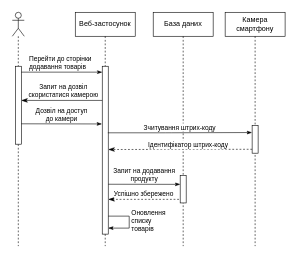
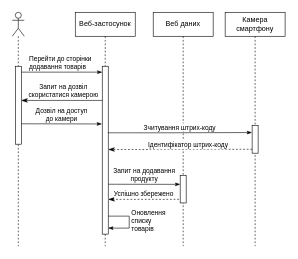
  <mxCell id="0" />
  <mxCell id="1" parent="0" />
  <mxCell id="2" value="Оновлення &lt;br&gt;списку &lt;br&gt;товарів" style="edgeStyle=orthogonalEdgeStyle;html=1;align=left;spacingLeft=2;endArrow=classicThin;rounded=0;endFill=1;strokeWidth=1;" parent="1" edge="1"><mxGeometry relative="1" as="geometry"><mxPoint x="175" y="360" as="sourcePoint" /><Array as="points"><mxPoint x="215" y="360" /><mxPoint x="215" y="380" /><mxPoint x="180" y="380" /></Array><mxPoint x="180" y="380" as="targetPoint" /></mxGeometry></mxCell>
  <mxCell id="3" value="&lt;div style=&quot;text-align: left&quot;&gt;Перейти до сторінки &lt;br&gt;додавання товарів&lt;/div&gt;" style="html=1;verticalAlign=bottom;endArrow=classicThin;entryX=0.45;entryY=0.256;entryDx=0;entryDy=0;entryPerimeter=0;endFill=1;" parent="1" source="12" target="4" edge="1"><mxGeometry width="80" relative="1" as="geometry"><mxPoint x="85" y="120" as="sourcePoint" /><mxPoint x="165" y="120" as="targetPoint" /></mxGeometry></mxCell>
  <mxCell id="4" value="Веб-застосунок" style="shape=umlLifeline;perimeter=lifelinePerimeter;whiteSpace=wrap;html=1;container=1;collapsible=0;recursiveResize=0;outlineConnect=0;" parent="1" vertex="1"><mxGeometry x="125" y="20" width="100" height="390" as="geometry" /></mxCell>
  <mxCell id="5" value="" style="html=1;points=[];perimeter=orthogonalPerimeter;" parent="4" vertex="1"><mxGeometry x="45" y="90" width="10" height="280" as="geometry" /></mxCell>
  <mxCell id="6" value="Камера смартфону" style="shape=umlLifeline;perimeter=lifelinePerimeter;whiteSpace=wrap;html=1;container=1;collapsible=0;recursiveResize=0;outlineConnect=0;" parent="1" vertex="1"><mxGeometry x="375" y="20" width="100" height="390" as="geometry" /></mxCell>
  <mxCell id="7" value="" style="html=1;points=[];perimeter=orthogonalPerimeter;" parent="6" vertex="1"><mxGeometry x="45" y="189" width="10" height="46" as="geometry" /></mxCell>
- <mxCell id="8" value="База даних" style="shape=umlLifeline;perimeter=lifelinePerimeter;whiteSpace=wrap;html=1;container=1;collapsible=0;recursiveResize=0;outlineConnect=0;" parent="1" vertex="1"><mxGeometry x="255" y="20" width="100" height="390" as="geometry" /></mxCell>
+ <mxCell id="8" value="Веб даних" style="shape=umlLifeline;perimeter=lifelinePerimeter;whiteSpace=wrap;html=1;container=1;collapsible=0;recursiveResize=0;outlineConnect=0;" parent="1" vertex="1"><mxGeometry x="255" y="20" width="100" height="390" as="geometry" /></mxCell>
  <mxCell id="9" value="" style="html=1;points=[];perimeter=orthogonalPerimeter;" parent="8" vertex="1"><mxGeometry x="45" y="272" width="10" height="46" as="geometry" /></mxCell>
  <mxCell id="10" value="Запит на додавання&lt;br&gt;продукту" style="html=1;verticalAlign=bottom;endArrow=classicThin;entryX=0;entryY=0.326;entryDx=0;entryDy=0;entryPerimeter=0;exitX=1.015;exitY=0.703;exitDx=0;exitDy=0;exitPerimeter=0;endFill=1;" parent="1" source="5" target="9" edge="1"><mxGeometry relative="1" as="geometry"><mxPoint x="181.41" y="307.06" as="sourcePoint" /></mxGeometry></mxCell>
  <mxCell id="11" value="Успішно збережено" style="html=1;verticalAlign=bottom;endArrow=classicThin;dashed=1;endSize=8;exitX=-0.2;exitY=0.87;exitDx=0;exitDy=0;exitPerimeter=0;entryX=1.022;entryY=0.793;entryDx=0;entryDy=0;entryPerimeter=0;endFill=1;" parent="1" source="9" target="5" edge="1"><mxGeometry relative="1" as="geometry"><mxPoint x="185" y="332" as="targetPoint" /></mxGeometry></mxCell>
  <mxCell id="12" value="" style="shape=umlLifeline;participant=umlActor;perimeter=lifelinePerimeter;whiteSpace=wrap;html=1;container=1;collapsible=0;recursiveResize=0;verticalAlign=top;spacingTop=36;labelBackgroundColor=#ffffff;outlineConnect=0;" parent="1" vertex="1"><mxGeometry x="20" y="20" width="20" height="390" as="geometry" /></mxCell>
  <mxCell id="13" value="" style="html=1;points=[];perimeter=orthogonalPerimeter;" parent="12" vertex="1"><mxGeometry x="5" y="90" width="10" height="130" as="geometry" /></mxCell>
  <mxCell id="14" value="Зчитування штрих-коду" style="html=1;verticalAlign=bottom;endArrow=classicThin;exitX=0.929;exitY=0.375;exitDx=0;exitDy=0;exitPerimeter=0;entryX=-0.028;entryY=0.121;entryDx=0;entryDy=0;entryPerimeter=0;endFill=1;" parent="1" edge="1"><mxGeometry relative="1" as="geometry"><mxPoint x="179.29" y="221" as="sourcePoint" /><mxPoint x="419.72" y="220.566" as="targetPoint" /><Array as="points"><mxPoint x="275" y="221" /></Array></mxGeometry></mxCell>
  <mxCell id="15" value="" style="html=1;verticalAlign=bottom;endArrow=classicThin;dashed=1;endSize=8;exitX=0;exitY=0.95;entryX=1.015;entryY=0.496;entryDx=0;entryDy=0;entryPerimeter=0;endFill=1;" parent="1" target="5" edge="1"><mxGeometry relative="1" as="geometry"><mxPoint x="185" y="249" as="targetPoint" /><mxPoint x="420" y="248.5" as="sourcePoint" /></mxGeometry></mxCell>
  <mxCell id="16" value="&lt;font style=&quot;font-size: 11px&quot;&gt;Ідентифікатор штрих-коду&lt;/font&gt;" style="text;html=1;align=center;verticalAlign=middle;resizable=0;points=[];;labelBackgroundColor=#ffffff;" parent="15" vertex="1" connectable="0"><mxGeometry x="-0.205" y="-4" relative="1" as="geometry"><mxPoint x="-12.5" y="-4.5" as="offset" /></mxGeometry></mxCell>
  <mxCell id="17" value="Запит на дозвіл&lt;br&gt;скористатися камерою" style="html=1;verticalAlign=bottom;endArrow=classicThin;endSize=8;exitX=0;exitY=0.95;endFill=1;" parent="1" edge="1"><mxGeometry x="-0.037" relative="1" as="geometry"><mxPoint x="35" y="167" as="targetPoint" /><mxPoint x="170" y="167" as="sourcePoint" /><mxPoint as="offset" /></mxGeometry></mxCell>
  <mxCell id="18" value="Дозвіл на доступ &lt;br&gt;до камери" style="html=1;verticalAlign=bottom;endArrow=classicThin;entryX=-0.055;entryY=0.308;entryDx=0;entryDy=0;entryPerimeter=0;endFill=1;" parent="1" edge="1"><mxGeometry width="80" relative="1" as="geometry"><mxPoint x="35" y="206" as="sourcePoint" /><mxPoint x="169.45" y="206.24" as="targetPoint" /></mxGeometry></mxCell>
